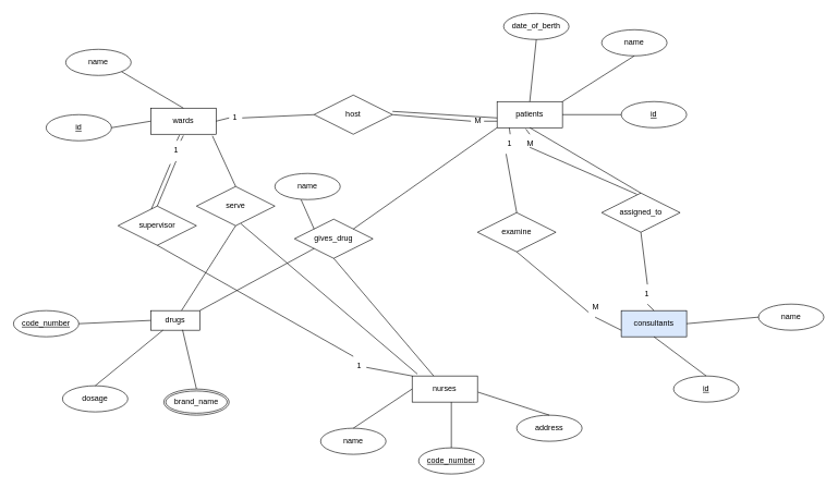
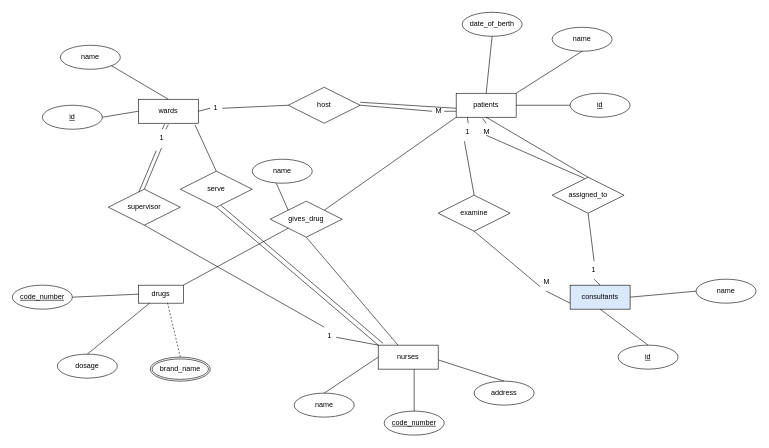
  <mxCell id="0" />
  <mxCell id="1" parent="0" />
  <mxCell id="2" value="wards" style="whiteSpace=wrap;html=1;align=center;" vertex="1" parent="1"><mxGeometry x="230" y="165" width="100" height="40" as="geometry" /></mxCell>
  <mxCell id="3" value="id" style="ellipse;whiteSpace=wrap;html=1;align=center;fontStyle=4;" vertex="1" parent="1"><mxGeometry x="70" y="175" width="100" height="40" as="geometry" /></mxCell>
  <mxCell id="4" value="name" style="ellipse;whiteSpace=wrap;html=1;align=center;" vertex="1" parent="1"><mxGeometry x="100" y="75" width="100" height="40" as="geometry" /></mxCell>
  <mxCell id="5" value="" style="endArrow=none;html=1;rounded=0;exitX=1;exitY=0.5;exitDx=0;exitDy=0;entryX=0;entryY=0.5;entryDx=0;entryDy=0;" edge="1" parent="1" source="3" target="2"><mxGeometry relative="1" as="geometry"><mxPoint x="360" y="235" as="sourcePoint" /><mxPoint x="520" y="235" as="targetPoint" /></mxGeometry></mxCell>
  <mxCell id="6" value="" style="endArrow=none;html=1;rounded=0;exitX=1;exitY=1;exitDx=0;exitDy=0;entryX=0.5;entryY=0;entryDx=0;entryDy=0;" edge="1" parent="1" source="4" target="2"><mxGeometry relative="1" as="geometry"><mxPoint x="180" y="205" as="sourcePoint" /><mxPoint x="240" y="195" as="targetPoint" /></mxGeometry></mxCell>
  <mxCell id="7" value="patients" style="whiteSpace=wrap;html=1;align=center;" vertex="1" parent="1"><mxGeometry x="760" y="155" width="100" height="40" as="geometry" /></mxCell>
  <mxCell id="8" value="id" style="ellipse;whiteSpace=wrap;html=1;align=center;fontStyle=4;" vertex="1" parent="1"><mxGeometry x="950" y="155" width="100" height="40" as="geometry" /></mxCell>
  <mxCell id="9" value="name" style="ellipse;whiteSpace=wrap;html=1;align=center;" vertex="1" parent="1"><mxGeometry x="920" y="45" width="100" height="40" as="geometry" /></mxCell>
  <mxCell id="10" value="date_of_berth" style="ellipse;whiteSpace=wrap;html=1;align=center;" vertex="1" parent="1"><mxGeometry x="770" y="20" width="100" height="40" as="geometry" /></mxCell>
  <mxCell id="11" value="" style="endArrow=none;html=1;rounded=0;exitX=0.5;exitY=1;exitDx=0;exitDy=0;entryX=0.5;entryY=0;entryDx=0;entryDy=0;" edge="1" parent="1" source="10" target="7"><mxGeometry relative="1" as="geometry"><mxPoint x="195" y="119" as="sourcePoint" /><mxPoint x="290" y="175" as="targetPoint" /></mxGeometry></mxCell>
  <mxCell id="12" value="" style="endArrow=none;html=1;rounded=0;exitX=0.5;exitY=1;exitDx=0;exitDy=0;entryX=1;entryY=0;entryDx=0;entryDy=0;" edge="1" parent="1" source="9" target="7"><mxGeometry relative="1" as="geometry"><mxPoint x="820" y="75" as="sourcePoint" /><mxPoint x="820" y="165" as="targetPoint" /></mxGeometry></mxCell>
  <mxCell id="13" value="" style="endArrow=none;html=1;rounded=0;exitX=0;exitY=0.5;exitDx=0;exitDy=0;entryX=1;entryY=0.5;entryDx=0;entryDy=0;" edge="1" parent="1" source="8" target="7"><mxGeometry relative="1" as="geometry"><mxPoint x="980" y="95" as="sourcePoint" /><mxPoint x="870" y="165" as="targetPoint" /></mxGeometry></mxCell>
  <mxCell id="14" value="consultants" style="whiteSpace=wrap;html=1;align=center;fillColor=#dae8fc;" vertex="1" parent="1"><mxGeometry x="950" y="475" width="100" height="40" as="geometry" /></mxCell>
  <mxCell id="15" value="nurses" style="whiteSpace=wrap;html=1;align=center;" vertex="1" parent="1"><mxGeometry x="630" y="575" width="100" height="40" as="geometry" /></mxCell>
  <mxCell id="16" value="drugs" style="whiteSpace=wrap;html=1;align=center;" vertex="1" parent="1"><mxGeometry x="230" y="475" width="75" height="30" as="geometry" /></mxCell>
  <mxCell id="17" value="code_number" style="ellipse;whiteSpace=wrap;html=1;align=center;fontStyle=4;" vertex="1" parent="1"><mxGeometry x="20" y="475" width="100" height="40" as="geometry" /></mxCell>
  <mxCell id="18" value="dosage" style="ellipse;whiteSpace=wrap;html=1;align=center;" vertex="1" parent="1"><mxGeometry x="95" y="590" width="100" height="40" as="geometry" /></mxCell>
  <mxCell id="19" value="brand_name" style="ellipse;shape=doubleEllipse;margin=3;whiteSpace=wrap;html=1;align=center;" vertex="1" parent="1"><mxGeometry x="250" y="595" width="100" height="40" as="geometry" /></mxCell>
  <mxCell id="20" value="" style="endArrow=none;html=1;rounded=0;exitX=1;exitY=0.5;exitDx=0;exitDy=0;entryX=0;entryY=0.5;entryDx=0;entryDy=0;" edge="1" parent="1" source="17" target="16"><mxGeometry relative="1" as="geometry"><mxPoint x="180" y="205" as="sourcePoint" /><mxPoint x="240" y="195" as="targetPoint" /></mxGeometry></mxCell>
  <mxCell id="21" value="" style="endArrow=none;html=1;rounded=0;exitX=0.5;exitY=0;exitDx=0;exitDy=0;entryX=0.25;entryY=1;entryDx=0;entryDy=0;" edge="1" parent="1" source="18" target="16"><mxGeometry relative="1" as="geometry"><mxPoint x="130" y="505" as="sourcePoint" /><mxPoint x="240" y="505" as="targetPoint" /></mxGeometry></mxCell>
- <mxCell id="22" value="" style="endArrow=none;html=1;rounded=0;exitX=0.5;exitY=0;exitDx=0;exitDy=0;entryX=0.649;entryY=0.979;entryDx=0;entryDy=0;entryPerimeter=0;" edge="1" parent="1" source="19" target="16"><mxGeometry relative="1" as="geometry"><mxPoint x="140" y="605" as="sourcePoint" /><mxPoint x="265" y="525" as="targetPoint" /></mxGeometry></mxCell>
+ <mxCell id="22" value="" style="endArrow=none;html=1;rounded=0;exitX=0.5;exitY=0;exitDx=0;exitDy=0;entryX=0.649;entryY=0.979;entryDx=0;entryDy=0;entryPerimeter=0;dashed=1;" edge="1" parent="1" source="19" target="16"><mxGeometry relative="1" as="geometry"><mxPoint x="140" y="605" as="sourcePoint" /><mxPoint x="265" y="525" as="targetPoint" /></mxGeometry></mxCell>
  <mxCell id="23" value="name" style="ellipse;whiteSpace=wrap;html=1;align=center;" vertex="1" parent="1"><mxGeometry x="490" y="655" width="100" height="40" as="geometry" /></mxCell>
  <mxCell id="24" value="address" style="ellipse;whiteSpace=wrap;html=1;align=center;" vertex="1" parent="1"><mxGeometry x="790" y="635" width="100" height="40" as="geometry" /></mxCell>
  <mxCell id="25" value="code_number" style="ellipse;whiteSpace=wrap;html=1;align=center;fontStyle=4;" vertex="1" parent="1"><mxGeometry x="640" y="685" width="100" height="40" as="geometry" /></mxCell>
  <mxCell id="26" value="" style="endArrow=none;html=1;rounded=0;exitX=0.5;exitY=0;exitDx=0;exitDy=0;entryX=0;entryY=0.5;entryDx=0;entryDy=0;" edge="1" parent="1" source="23" target="15"><mxGeometry relative="1" as="geometry"><mxPoint x="542.5" y="646" as="sourcePoint" /><mxPoint x="537.5" y="565" as="targetPoint" /></mxGeometry></mxCell>
  <mxCell id="27" value="" style="endArrow=none;html=1;rounded=0;exitX=0.5;exitY=0;exitDx=0;exitDy=0;entryX=0.6;entryY=1;entryDx=0;entryDy=0;entryPerimeter=0;" edge="1" parent="1" source="25" target="15"><mxGeometry relative="1" as="geometry"><mxPoint x="550" y="665" as="sourcePoint" /><mxPoint x="640" y="605" as="targetPoint" /></mxGeometry></mxCell>
  <mxCell id="28" value="" style="endArrow=none;html=1;rounded=0;exitX=0.5;exitY=0;exitDx=0;exitDy=0;entryX=1.008;entryY=0.62;entryDx=0;entryDy=0;entryPerimeter=0;" edge="1" parent="1" source="24" target="15"><mxGeometry relative="1" as="geometry"><mxPoint x="700" y="695" as="sourcePoint" /><mxPoint x="700" y="625" as="targetPoint" /></mxGeometry></mxCell>
  <mxCell id="29" value="id" style="ellipse;whiteSpace=wrap;html=1;align=center;fontStyle=4;" vertex="1" parent="1"><mxGeometry x="1030" y="575" width="100" height="40" as="geometry" /></mxCell>
  <mxCell id="30" value="name" style="ellipse;whiteSpace=wrap;html=1;align=center;" vertex="1" parent="1"><mxGeometry x="1160" y="465" width="100" height="40" as="geometry" /></mxCell>
  <mxCell id="31" value="" style="endArrow=none;html=1;rounded=0;exitX=0.5;exitY=0;exitDx=0;exitDy=0;entryX=0.5;entryY=1;entryDx=0;entryDy=0;" edge="1" parent="1" source="29" target="14"><mxGeometry relative="1" as="geometry"><mxPoint x="850" y="645" as="sourcePoint" /><mxPoint x="741" y="610" as="targetPoint" /></mxGeometry></mxCell>
  <mxCell id="32" value="" style="endArrow=none;html=1;rounded=0;exitX=0;exitY=0.5;exitDx=0;exitDy=0;entryX=1;entryY=0.5;entryDx=0;entryDy=0;" edge="1" parent="1" source="30" target="14"><mxGeometry relative="1" as="geometry"><mxPoint x="1090" y="585" as="sourcePoint" /><mxPoint x="1010" y="525" as="targetPoint" /></mxGeometry></mxCell>
  <mxCell id="33" value="host" style="shape=rhombus;perimeter=rhombusPerimeter;whiteSpace=wrap;html=1;align=center;" vertex="1" parent="1"><mxGeometry x="480" y="145" width="120" height="60" as="geometry" /></mxCell>
  <mxCell id="34" value="" style="endArrow=none;html=1;rounded=0;exitX=0;exitY=0.5;exitDx=0;exitDy=0;entryX=1;entryY=0.5;entryDx=0;entryDy=0;" edge="1" parent="1" source="43" target="2"><mxGeometry relative="1" as="geometry"><mxPoint x="195" y="119" as="sourcePoint" /><mxPoint x="290" y="175" as="targetPoint" /></mxGeometry></mxCell>
  <mxCell id="35" value="" style="endArrow=none;html=1;rounded=0;exitX=0;exitY=0.5;exitDx=0;exitDy=0;entryX=1;entryY=0.5;entryDx=0;entryDy=0;" edge="1" parent="1" source="45" target="33"><mxGeometry relative="1" as="geometry"><mxPoint x="740" y="195" as="sourcePoint" /><mxPoint x="590" y="205" as="targetPoint" /></mxGeometry></mxCell>
  <mxCell id="36" value="assigned_to" style="shape=rhombus;double=0;perimeter=rhombusPerimeter;whiteSpace=wrap;html=1;align=center;" vertex="1" parent="1"><mxGeometry x="920" y="295" width="120" height="60" as="geometry" /></mxCell>
  <mxCell id="37" value="" style="endArrow=none;html=1;rounded=0;exitX=0.5;exitY=0;exitDx=0;exitDy=0;entryX=0.5;entryY=1;entryDx=0;entryDy=0;" edge="1" parent="1" source="36" target="7"><mxGeometry relative="1" as="geometry"><mxPoint x="770" y="195" as="sourcePoint" /><mxPoint x="610" y="185" as="targetPoint" /></mxGeometry></mxCell>
  <mxCell id="38" value="" style="endArrow=none;html=1;rounded=0;exitX=0.5;exitY=1;exitDx=0;exitDy=0;entryX=0.5;entryY=0;entryDx=0;entryDy=0;" edge="1" parent="1" source="55" target="14"><mxGeometry relative="1" as="geometry"><mxPoint x="900" y="305" as="sourcePoint" /><mxPoint x="820" y="205" as="targetPoint" /></mxGeometry></mxCell>
  <mxCell id="39" value="examine" style="shape=rhombus;double=0;perimeter=rhombusPerimeter;whiteSpace=wrap;html=1;align=center;" vertex="1" parent="1"><mxGeometry x="730" y="325" width="120" height="60" as="geometry" /></mxCell>
  <mxCell id="40" value="" style="endArrow=none;html=1;rounded=0;exitX=0.5;exitY=1;exitDx=0;exitDy=0;entryX=0;entryY=0.75;entryDx=0;entryDy=0;" edge="1" parent="1" source="48" target="14"><mxGeometry relative="1" as="geometry"><mxPoint x="790" y="385" as="sourcePoint" /><mxPoint x="810" y="505" as="targetPoint" /></mxGeometry></mxCell>
  <mxCell id="41" value="" style="endArrow=none;html=1;rounded=0;exitX=0;exitY=0.75;exitDx=0;exitDy=0;entryX=1;entryY=0.5;entryDx=0;entryDy=0;" edge="1" parent="1"><mxGeometry relative="1" as="geometry"><mxPoint x="760" y="180" as="sourcePoint" /><mxPoint x="600" y="170" as="targetPoint" /></mxGeometry></mxCell>
  <mxCell id="42" value="" style="endArrow=none;html=1;rounded=0;exitX=0;exitY=0.5;exitDx=0;exitDy=0;entryX=1;entryY=0.5;entryDx=0;entryDy=0;" edge="1" parent="1" source="33" target="43"><mxGeometry relative="1" as="geometry"><mxPoint x="480" y="175" as="sourcePoint" /><mxPoint x="330" y="185" as="targetPoint" /></mxGeometry></mxCell>
  <mxCell id="43" value="1" style="text;strokeColor=none;fillColor=none;spacingLeft=4;spacingRight=4;overflow=hidden;rotatable=0;points=[[0,0.5],[1,0.5]];portConstraint=eastwest;fontSize=12;whiteSpace=wrap;html=1;" vertex="1" parent="1"><mxGeometry x="350" y="165" width="20" height="30" as="geometry" /></mxCell>
  <mxCell id="44" value="" style="endArrow=none;html=1;rounded=0;exitX=0;exitY=0.75;exitDx=0;exitDy=0;entryX=1;entryY=0.5;entryDx=0;entryDy=0;" edge="1" parent="1" source="7" target="45"><mxGeometry relative="1" as="geometry"><mxPoint x="760" y="185" as="sourcePoint" /><mxPoint x="600" y="175" as="targetPoint" /></mxGeometry></mxCell>
  <mxCell id="45" value="M" style="text;strokeColor=none;fillColor=none;spacingLeft=4;spacingRight=4;overflow=hidden;rotatable=0;points=[[0,0.5],[1,0.5]];portConstraint=eastwest;fontSize=12;whiteSpace=wrap;html=1;" vertex="1" parent="1"><mxGeometry x="720" y="170" width="20" height="30" as="geometry" /></mxCell>
  <mxCell id="46" value="" style="endArrow=none;html=1;rounded=0;exitX=0.5;exitY=0;exitDx=0;exitDy=0;entryX=0.187;entryY=1.002;entryDx=0;entryDy=0;entryPerimeter=0;" edge="1" parent="1" source="50" target="7"><mxGeometry relative="1" as="geometry"><mxPoint x="990" y="305" as="sourcePoint" /><mxPoint x="820" y="205" as="targetPoint" /></mxGeometry></mxCell>
  <mxCell id="47" value="" style="endArrow=none;html=1;rounded=0;exitX=0.5;exitY=1;exitDx=0;exitDy=0;entryX=0;entryY=0.75;entryDx=0;entryDy=0;" edge="1" parent="1" target="48"><mxGeometry relative="1" as="geometry"><mxPoint x="790" y="385" as="sourcePoint" /><mxPoint x="950" y="505" as="targetPoint" /></mxGeometry></mxCell>
  <mxCell id="48" value="M" style="text;strokeColor=none;fillColor=none;spacingLeft=4;spacingRight=4;overflow=hidden;rotatable=0;points=[[0,0.5],[1,0.5]];portConstraint=eastwest;fontSize=12;whiteSpace=wrap;html=1;" vertex="1" parent="1"><mxGeometry x="900" y="455" width="20" height="30" as="geometry" /></mxCell>
  <mxCell id="49" value="" style="endArrow=none;html=1;rounded=0;exitX=0.5;exitY=0;exitDx=0;exitDy=0;entryX=0.187;entryY=1.002;entryDx=0;entryDy=0;entryPerimeter=0;" edge="1" parent="1" source="39" target="50"><mxGeometry relative="1" as="geometry"><mxPoint x="790" y="325" as="sourcePoint" /><mxPoint x="779" y="195" as="targetPoint" /></mxGeometry></mxCell>
  <mxCell id="50" value="1" style="text;strokeColor=none;fillColor=none;spacingLeft=4;spacingRight=4;overflow=hidden;rotatable=0;points=[[0,0.5],[1,0.5]];portConstraint=eastwest;fontSize=12;whiteSpace=wrap;html=1;" vertex="1" parent="1"><mxGeometry x="770" y="205" width="20" height="30" as="geometry" /></mxCell>
  <mxCell id="51" value="" style="endArrow=none;html=1;rounded=0;exitX=0.5;exitY=0;exitDx=0;exitDy=0;entryX=0.5;entryY=1;entryDx=0;entryDy=0;" edge="1" parent="1" source="53"><mxGeometry relative="1" as="geometry"><mxPoint x="974" y="297" as="sourcePoint" /><mxPoint x="804" y="197" as="targetPoint" /></mxGeometry></mxCell>
  <mxCell id="52" value="" style="endArrow=none;html=1;rounded=0;exitX=0.5;exitY=0;exitDx=0;exitDy=0;entryX=0.5;entryY=1;entryDx=0;entryDy=0;" edge="1" parent="1" target="53"><mxGeometry relative="1" as="geometry"><mxPoint x="974" y="297" as="sourcePoint" /><mxPoint x="804" y="197" as="targetPoint" /></mxGeometry></mxCell>
  <mxCell id="53" value="M" style="text;strokeColor=none;fillColor=none;spacingLeft=4;spacingRight=4;overflow=hidden;rotatable=0;points=[[0,0.5],[1,0.5]];portConstraint=eastwest;fontSize=12;whiteSpace=wrap;html=1;" vertex="1" parent="1"><mxGeometry x="800" y="205" width="20" height="20" as="geometry" /></mxCell>
  <mxCell id="54" value="" style="endArrow=none;html=1;rounded=0;exitX=0.5;exitY=1;exitDx=0;exitDy=0;entryX=0.5;entryY=0;entryDx=0;entryDy=0;" edge="1" parent="1" source="36" target="55"><mxGeometry relative="1" as="geometry"><mxPoint x="980" y="355" as="sourcePoint" /><mxPoint x="1000" y="475" as="targetPoint" /></mxGeometry></mxCell>
  <mxCell id="55" value="1" style="text;strokeColor=none;fillColor=none;spacingLeft=4;spacingRight=4;overflow=hidden;rotatable=0;points=[[0,0.5],[1,0.5]];portConstraint=eastwest;fontSize=12;whiteSpace=wrap;html=1;" vertex="1" parent="1"><mxGeometry x="980" y="435" width="20" height="30" as="geometry" /></mxCell>
  <mxCell id="56" value="gives_drug" style="shape=rhombus;double=0;perimeter=rhombusPerimeter;whiteSpace=wrap;html=1;align=center;" vertex="1" parent="1"><mxGeometry x="450" y="335" width="120" height="60" as="geometry" /></mxCell>
  <mxCell id="57" value="" style="endArrow=none;html=1;rounded=0;exitX=1;exitY=0;exitDx=0;exitDy=0;entryX=0;entryY=1;entryDx=0;entryDy=0;" edge="1" parent="1" source="56" target="7"><mxGeometry relative="1" as="geometry"><mxPoint x="800" y="335" as="sourcePoint" /><mxPoint x="750" y="195" as="targetPoint" /></mxGeometry></mxCell>
  <mxCell id="58" value="" style="endArrow=none;html=1;rounded=0;exitX=0;exitY=1;exitDx=0;exitDy=0;entryX=1;entryY=0;entryDx=0;entryDy=0;" edge="1" parent="1" source="56" target="16"><mxGeometry relative="1" as="geometry"><mxPoint x="550" y="360" as="sourcePoint" /><mxPoint x="770" y="205" as="targetPoint" /></mxGeometry></mxCell>
  <mxCell id="59" value="" style="endArrow=none;html=1;rounded=0;exitX=0.5;exitY=1;exitDx=0;exitDy=0;" edge="1" parent="1" source="56" target="15"><mxGeometry relative="1" as="geometry"><mxPoint x="490" y="390" as="sourcePoint" /><mxPoint x="340" y="485" as="targetPoint" /></mxGeometry></mxCell>
  <mxCell id="60" value="name" style="ellipse;whiteSpace=wrap;html=1;align=center;" vertex="1" parent="1"><mxGeometry x="420" y="265" width="100" height="40" as="geometry" /></mxCell>
  <mxCell id="61" value="" style="endArrow=none;html=1;rounded=0;exitX=0;exitY=0;exitDx=0;exitDy=0;entryX=0;entryY=0.5;entryDx=0;entryDy=0;" edge="1" parent="1" source="56"><mxGeometry relative="1" as="geometry"><mxPoint x="400" y="315" as="sourcePoint" /><mxPoint x="460" y="305" as="targetPoint" /><Array as="points" /></mxGeometry></mxCell>
  <mxCell id="62" value="" style="endArrow=none;html=1;rounded=0;entryX=0;entryY=0;entryDx=0;entryDy=0;" edge="1" parent="1" source="66" target="15"><mxGeometry relative="1" as="geometry"><mxPoint x="240" y="375" as="sourcePoint" /><mxPoint x="250" y="205" as="targetPoint" /></mxGeometry></mxCell>
  <mxCell id="63" value="supervisor" style="shape=rhombus;double=0;perimeter=rhombusPerimeter;whiteSpace=wrap;html=1;align=center;" vertex="1" parent="1"><mxGeometry x="180" y="315" width="120" height="60" as="geometry" /></mxCell>
  <mxCell id="64" value="" style="endArrow=none;html=1;rounded=0;exitX=0.5;exitY=0;exitDx=0;exitDy=0;entryX=0.439;entryY=1.038;entryDx=0;entryDy=0;entryPerimeter=0;" edge="1" parent="1" source="68" target="2"><mxGeometry relative="1" as="geometry"><mxPoint x="180" y="205" as="sourcePoint" /><mxPoint x="240" y="195" as="targetPoint" /></mxGeometry></mxCell>
  <mxCell id="65" value="" style="endArrow=none;html=1;rounded=0;entryX=0;entryY=0;entryDx=0;entryDy=0;" edge="1" parent="1" target="66"><mxGeometry relative="1" as="geometry"><mxPoint x="240" y="375" as="sourcePoint" /><mxPoint x="630" y="575" as="targetPoint" /></mxGeometry></mxCell>
  <mxCell id="66" value="1" style="text;strokeColor=none;fillColor=none;spacingLeft=4;spacingRight=4;overflow=hidden;rotatable=0;points=[[0,0.5],[1,0.5]];portConstraint=eastwest;fontSize=12;whiteSpace=wrap;html=1;" vertex="1" parent="1"><mxGeometry x="540" y="545" width="20" height="30" as="geometry" /></mxCell>
  <mxCell id="67" value="" style="endArrow=none;html=1;rounded=0;exitX=0.5;exitY=0;exitDx=0;exitDy=0;entryX=0.439;entryY=1.038;entryDx=0;entryDy=0;entryPerimeter=0;" edge="1" parent="1" source="63" target="68"><mxGeometry relative="1" as="geometry"><mxPoint x="240" y="315" as="sourcePoint" /><mxPoint x="274" y="207" as="targetPoint" /></mxGeometry></mxCell>
  <mxCell id="68" value="1" style="text;strokeColor=none;fillColor=none;spacingLeft=4;spacingRight=4;overflow=hidden;rotatable=0;points=[[0,0.5],[1,0.5]];portConstraint=eastwest;fontSize=12;whiteSpace=wrap;html=1;" vertex="1" parent="1"><mxGeometry x="260" y="215" width="20" height="30" as="geometry" /></mxCell>
  <mxCell id="69" value="" style="endArrow=none;html=1;rounded=0;exitX=0.5;exitY=0;exitDx=0;exitDy=0;entryX=0.439;entryY=1.038;entryDx=0;entryDy=0;entryPerimeter=0;" edge="1" parent="1"><mxGeometry relative="1" as="geometry"><mxPoint x="231" y="319.5" as="sourcePoint" /><mxPoint x="260" y="250.5" as="targetPoint" /></mxGeometry></mxCell>
  <mxCell id="70" value="" style="endArrow=none;html=1;rounded=0;exitX=0.5;exitY=0;exitDx=0;exitDy=0;entryX=0.439;entryY=1.038;entryDx=0;entryDy=0;entryPerimeter=0;" edge="1" parent="1"><mxGeometry relative="1" as="geometry"><mxPoint x="276" y="215" as="sourcePoint" /><mxPoint x="280" y="207" as="targetPoint" /></mxGeometry></mxCell>
  <mxCell id="71" value="serve" style="shape=rhombus;double=0;perimeter=rhombusPerimeter;whiteSpace=wrap;html=1;align=center;" vertex="1" parent="1"><mxGeometry x="300" y="285" width="120" height="60" as="geometry" /></mxCell>
- <mxCell id="72" value="" style="endArrow=none;html=1;rounded=0;exitX=0.5;exitY=1;exitDx=0;exitDy=0;" edge="1" parent="1" source="71" target="16"><mxGeometry relative="1" as="geometry"><mxPoint x="520" y="405" as="sourcePoint" /><mxPoint x="673" y="585" as="targetPoint" /></mxGeometry></mxCell>
+ <mxCell id="72" value="" style="endArrow=none;html=1;rounded=0;exitX=0.5;exitY=1;exitDx=0;exitDy=0;entryX=0;entryY=0;entryDx=0;entryDy=0;" edge="1" parent="1" source="71" target="15"><mxGeometry relative="1" as="geometry"><mxPoint x="520" y="405" as="sourcePoint" /><mxPoint x="673" y="585" as="targetPoint" /></mxGeometry></mxCell>
  <mxCell id="73" value="" style="endArrow=none;html=1;rounded=0;exitX=0.5;exitY=1;exitDx=0;exitDy=0;entryX=0;entryY=0;entryDx=0;entryDy=0;" edge="1" parent="1"><mxGeometry relative="1" as="geometry"><mxPoint x="368" y="342" as="sourcePoint" /><mxPoint x="638" y="572" as="targetPoint" /></mxGeometry></mxCell>
  <mxCell id="74" value="" style="endArrow=none;html=1;rounded=0;exitX=0.944;exitY=1.062;exitDx=0;exitDy=0;entryX=0.5;entryY=0;entryDx=0;entryDy=0;exitPerimeter=0;" edge="1" parent="1" source="2" target="71"><mxGeometry relative="1" as="geometry"><mxPoint x="378" y="352" as="sourcePoint" /><mxPoint x="648" y="582" as="targetPoint" /></mxGeometry></mxCell>
